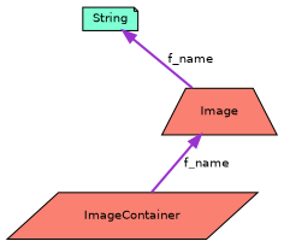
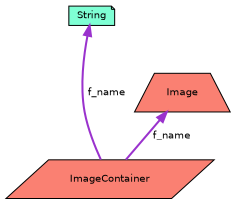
  digraph {
    node [color=black fillcolor=salmon fontname=Helvetica fontsize=10 style=filled]
    edge [color=darkorchid3 dir=back fontname=Helvetica fontsize=10 labelfontname=Helvetica labelfontsize=10 style=bold]
    n1 [fontcolor=black height=0.2 label=ImageContainer shape=parallelogram width=0.4]
    n2 [height=0.2 label=Image shape=trapezium width=0.4]
    n3 [fillcolor=aquamarine height=0.2 label=String shape=note width=0.4]
    n2 -> n1 [label=" f_name"]
-   n3 -> n2 [label=" f_name"]
+   n3 -> n1 [label=" f_name"]
  }
